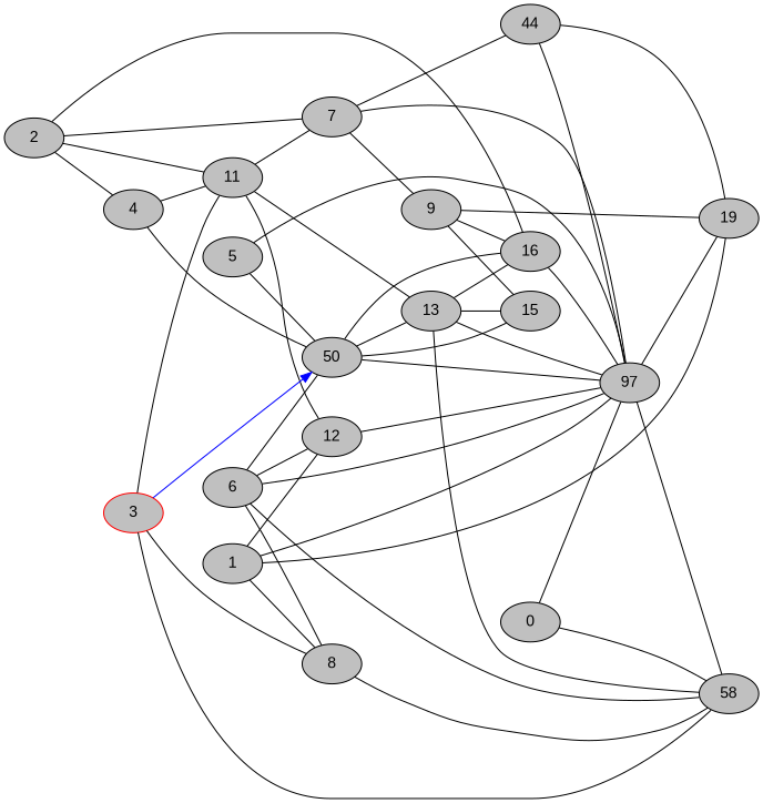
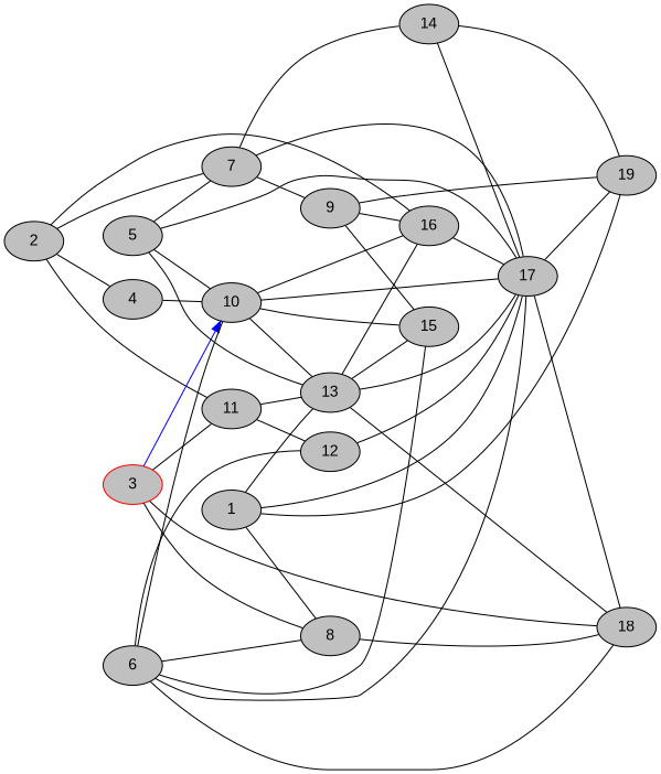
  digraph {
    fontname="Liberation Sans"
    rankdir=LR
    node [fillcolor=gray fontname="Liberation Sans" style=filled]
    edge [dir=none fontname="Liberation Sans"]
-   0
-   17 [label=97]
-   18 [label=58]
+   17
+   18
    19
    1
    8
    13
    16
    15
    2
    4
    7
    11
-   10 [label=50]
+   10
    9
-   14 [label=44]
+   14
    12
    3 [color=red]
    6
    5
-   0 -> 17
-   0 -> 18
    17 -> 18
    17 -> 19
    1 -> 17
    1 -> 19
    1 -> 8
-   1 -> 12
+   1 -> 13
    8 -> 18
    13 -> 17
    13 -> 18
    13 -> 16
    13 -> 15
    16 -> 17
    2 -> 16
    2 -> 4
    2 -> 7
    2 -> 11
-   4 -> 11
    4 -> 10
    7 -> 17
    7 -> 9
    7 -> 14
    11 -> 13
    11 -> 12
    10 -> 17
    10 -> 13
    10 -> 16
    10 -> 15
    9 -> 19
    9 -> 16
    9 -> 15
    14 -> 17
    14 -> 19
    12 -> 17
    3 -> 18
    3 -> 8
    3 -> 11
    3 -> 10 [color=blue dir=forward]
    6 -> 17
    6 -> 18
    6 -> 8
+   6 -> 15
    6 -> 10
    6 -> 12
    5 -> 17
-   11 -> 7
+   5 -> 13
+   5 -> 7
    5 -> 10
  }
